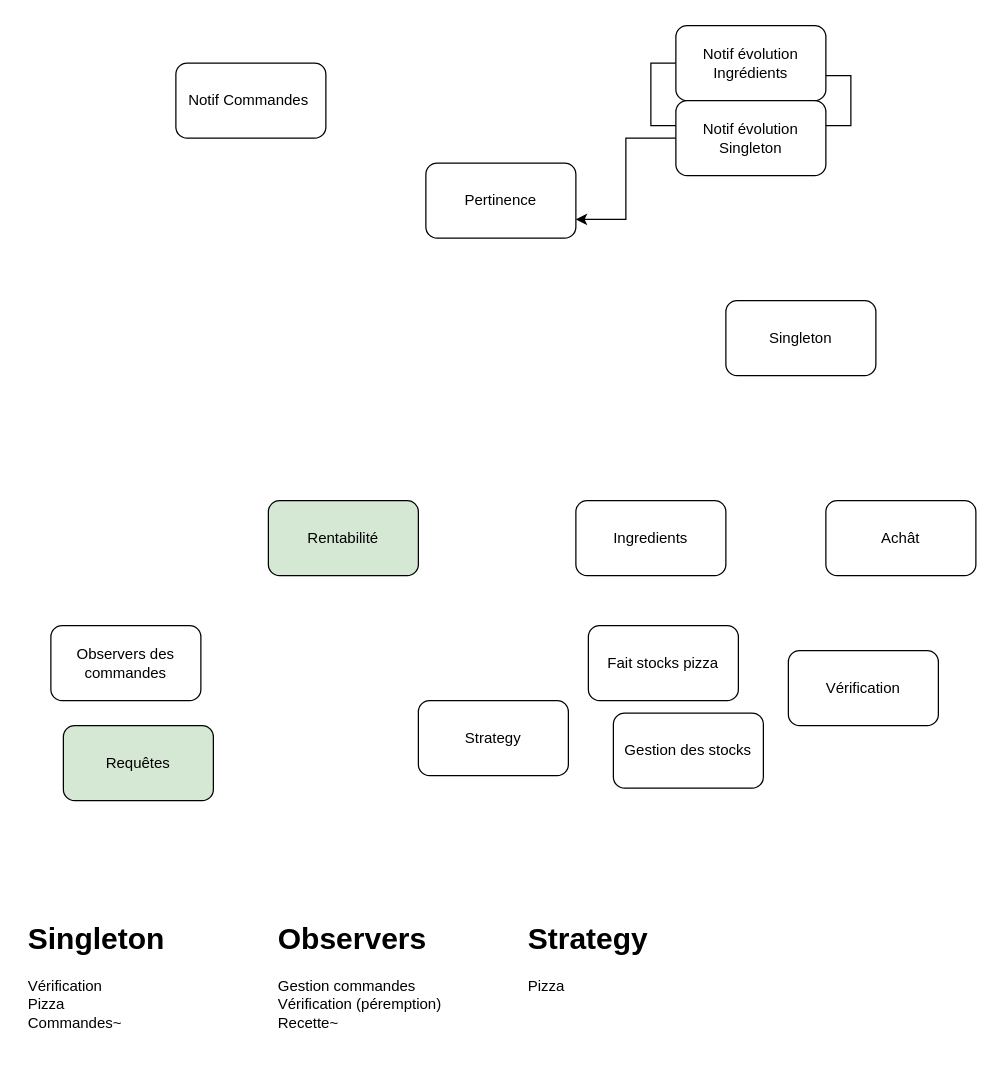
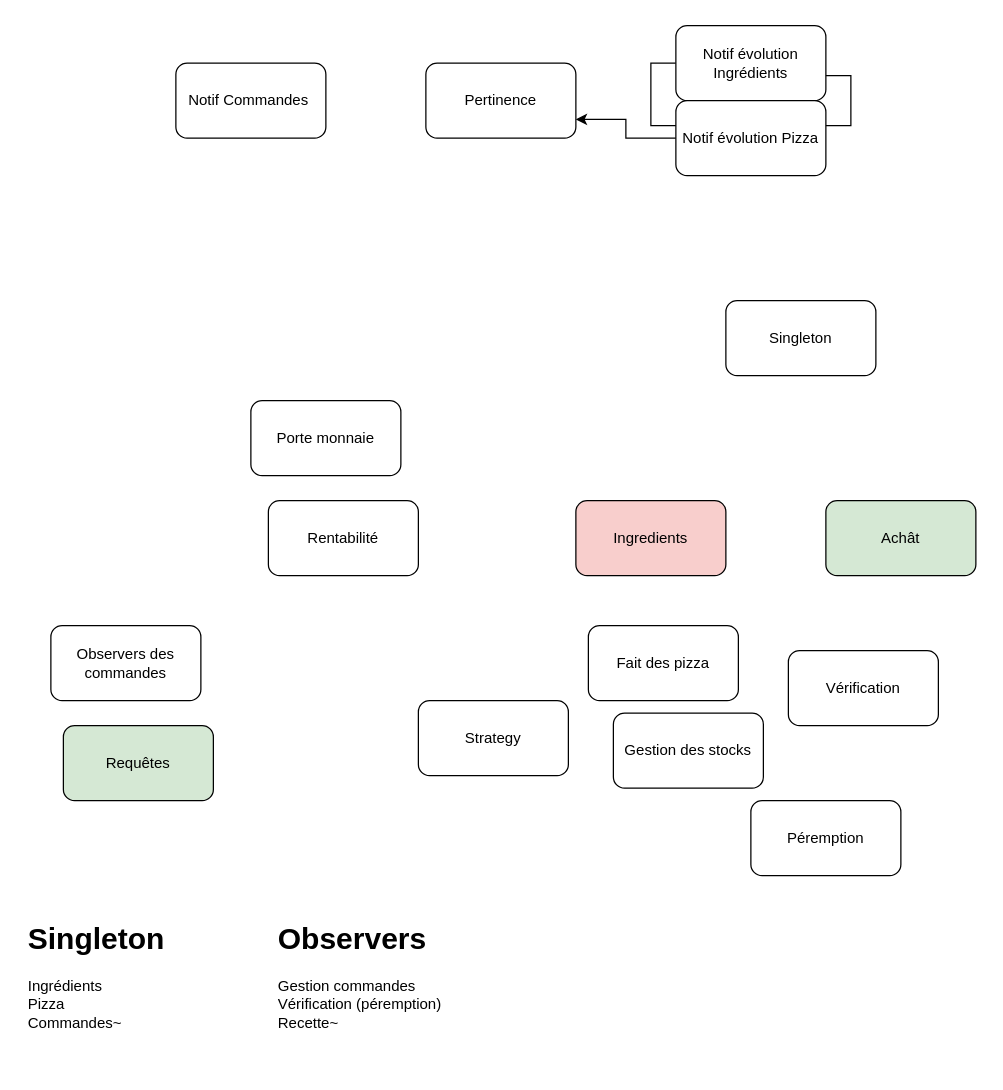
  <mxCell id="0" />
  <mxCell id="1" parent="0" />
- <mxCell id="2" value="Fait stocks pizza" style="rounded=1;whiteSpace=wrap;html=1;" vertex="1" parent="1"><mxGeometry x="470" y="500" width="120" height="60" as="geometry" /></mxCell>
+ <mxCell id="2" value="Fait des pizza" style="rounded=1;whiteSpace=wrap;html=1;" vertex="1" parent="1"><mxGeometry x="470" y="500" width="120" height="60" as="geometry" /></mxCell>
  <mxCell id="3" value="Gestion des stocks" style="rounded=1;whiteSpace=wrap;html=1;" vertex="1" parent="1"><mxGeometry x="490" y="570" width="120" height="60" as="geometry" /></mxCell>
  <mxCell id="4" value="Observers des commandes" style="rounded=1;whiteSpace=wrap;html=1;" vertex="1" parent="1"><mxGeometry x="40" y="500" width="120" height="60" as="geometry" /></mxCell>
  <mxCell id="5" value="Strategy" style="rounded=1;whiteSpace=wrap;html=1;" vertex="1" parent="1"><mxGeometry x="334" y="560" width="120" height="60" as="geometry" /></mxCell>
  <mxCell id="6" value="Requêtes" style="rounded=1;whiteSpace=wrap;html=1;fillColor=#d5e8d4;" vertex="1" parent="1"><mxGeometry x="50" y="580" width="120" height="60" as="geometry" /></mxCell>
+ <mxCell id="7" value="Péremption" style="rounded=1;whiteSpace=wrap;html=1;" vertex="1" parent="1"><mxGeometry x="600" y="640" width="120" height="60" as="geometry" /></mxCell>
  <mxCell id="8" value="Vérification" style="rounded=1;whiteSpace=wrap;html=1;" vertex="1" parent="1"><mxGeometry x="630" y="520" width="120" height="60" as="geometry" /></mxCell>
  <mxCell id="9" value="Singleton" style="rounded=1;whiteSpace=wrap;html=1;" vertex="1" parent="1"><mxGeometry x="580" y="240" width="120" height="60" as="geometry" /></mxCell>
- <mxCell id="10" value="Ingredients" style="rounded=1;whiteSpace=wrap;html=1;" vertex="1" parent="1"><mxGeometry x="460" y="400" width="120" height="60" as="geometry" /></mxCell>
- <mxCell id="11" value="Rentabilité" style="rounded=1;whiteSpace=wrap;html=1;fillColor=#d5e8d4;" vertex="1" parent="1"><mxGeometry x="214" y="400" width="120" height="60" as="geometry" /></mxCell>
- <mxCell id="13" value="&lt;h1 style=&quot;margin-top: 0px;&quot;&gt;Singleton&lt;/h1&gt;&lt;div&gt;Vérification&lt;/div&gt;&lt;div&gt;Pizza&lt;/div&gt;&lt;div&gt;Commandes~&lt;/div&gt;&lt;div&gt;&lt;br&gt;&lt;/div&gt;" style="text;html=1;whiteSpace=wrap;overflow=hidden;rounded=0;" vertex="1" parent="1"><mxGeometry x="20" y="730" width="180" height="120" as="geometry" /></mxCell>
+ <mxCell id="10" value="Ingredients" style="rounded=1;whiteSpace=wrap;html=1;fillColor=#f8cecc;" vertex="1" parent="1"><mxGeometry x="460" y="400" width="120" height="60" as="geometry" /></mxCell>
+ <mxCell id="11" value="Rentabilité" style="rounded=1;whiteSpace=wrap;html=1;" vertex="1" parent="1"><mxGeometry x="214" y="400" width="120" height="60" as="geometry" /></mxCell>
+ <mxCell id="12" value="Porte monnaie" style="rounded=1;whiteSpace=wrap;html=1;" vertex="1" parent="1"><mxGeometry x="200" y="320" width="120" height="60" as="geometry" /></mxCell>
+ <mxCell id="13" value="&lt;h1 style=&quot;margin-top: 0px;&quot;&gt;Singleton&lt;/h1&gt;&lt;div&gt;Ingrédients&lt;/div&gt;&lt;div&gt;Pizza&lt;/div&gt;&lt;div&gt;Commandes~&lt;/div&gt;&lt;div&gt;&lt;br&gt;&lt;/div&gt;" style="text;html=1;whiteSpace=wrap;overflow=hidden;rounded=0;" vertex="1" parent="1"><mxGeometry x="20" y="730" width="180" height="120" as="geometry" /></mxCell>
  <mxCell id="14" value="&lt;h1 style=&quot;margin-top: 0px;&quot;&gt;Observers&lt;/h1&gt;&lt;div&gt;Gestion commandes&amp;nbsp;&lt;/div&gt;&lt;div&gt;Vérification (péremption)&lt;/div&gt;&lt;div&gt;Recette~&lt;/div&gt;&lt;div&gt;&lt;br&gt;&lt;/div&gt;" style="text;html=1;whiteSpace=wrap;overflow=hidden;rounded=0;" vertex="1" parent="1"><mxGeometry x="220" y="730" width="180" height="120" as="geometry" /></mxCell>
- <mxCell id="15" value="&lt;h1 style=&quot;margin-top: 0px;&quot;&gt;Strategy&lt;/h1&gt;&lt;div&gt;Pizza&lt;/div&gt;&lt;div&gt;&lt;br&gt;&lt;/div&gt;" style="text;html=1;whiteSpace=wrap;overflow=hidden;rounded=0;" vertex="1" parent="1"><mxGeometry x="420" y="730" width="180" height="120" as="geometry" /></mxCell>
- <mxCell id="16" value="Pertinence" style="rounded=1;whiteSpace=wrap;html=1;" vertex="1" parent="1"><mxGeometry x="340" y="130" width="120" height="60" as="geometry" /></mxCell>
+ <mxCell id="16" value="Pertinence" style="rounded=1;whiteSpace=wrap;html=1;" vertex="1" parent="1"><mxGeometry x="340" y="50" width="120" height="60" as="geometry" /></mxCell>
  <mxCell id="17" value="Notif Commandes&amp;nbsp;" style="rounded=1;whiteSpace=wrap;html=1;" vertex="1" parent="1"><mxGeometry x="140" y="50" width="120" height="60" as="geometry" /></mxCell>
  <mxCell id="18" style="edgeStyle=orthogonalEdgeStyle;rounded=0;orthogonalLoop=1;jettySize=auto;html=1;exitX=0;exitY=0.5;exitDx=0;exitDy=0;" edge="1" parent="1" source="19" target="22"><mxGeometry relative="1" as="geometry" /></mxCell>
  <mxCell id="19" value="Notif évolution Ingrédients" style="rounded=1;whiteSpace=wrap;html=1;" vertex="1" parent="1"><mxGeometry x="540" y="20" width="120" height="60" as="geometry" /></mxCell>
- <mxCell id="20" value="Achât" style="rounded=1;whiteSpace=wrap;html=1;" vertex="1" parent="1"><mxGeometry x="660" y="400" width="120" height="60" as="geometry" /></mxCell>
+ <mxCell id="20" value="Achât" style="rounded=1;whiteSpace=wrap;html=1;fillColor=#d5e8d4;" vertex="1" parent="1"><mxGeometry x="660" y="400" width="120" height="60" as="geometry" /></mxCell>
  <mxCell id="21" style="edgeStyle=orthogonalEdgeStyle;rounded=0;orthogonalLoop=1;jettySize=auto;html=1;exitX=0;exitY=0.5;exitDx=0;exitDy=0;entryX=1;entryY=0.75;entryDx=0;entryDy=0;" edge="1" parent="1" source="22" target="16"><mxGeometry relative="1" as="geometry" /></mxCell>
- <mxCell id="22" value="Notif évolution Singleton" style="rounded=1;whiteSpace=wrap;html=1;" vertex="1" parent="1"><mxGeometry x="540" y="80" width="120" height="60" as="geometry" /></mxCell>
+ <mxCell id="22" value="Notif évolution Pizza" style="rounded=1;whiteSpace=wrap;html=1;" vertex="1" parent="1"><mxGeometry x="540" y="80" width="120" height="60" as="geometry" /></mxCell>
